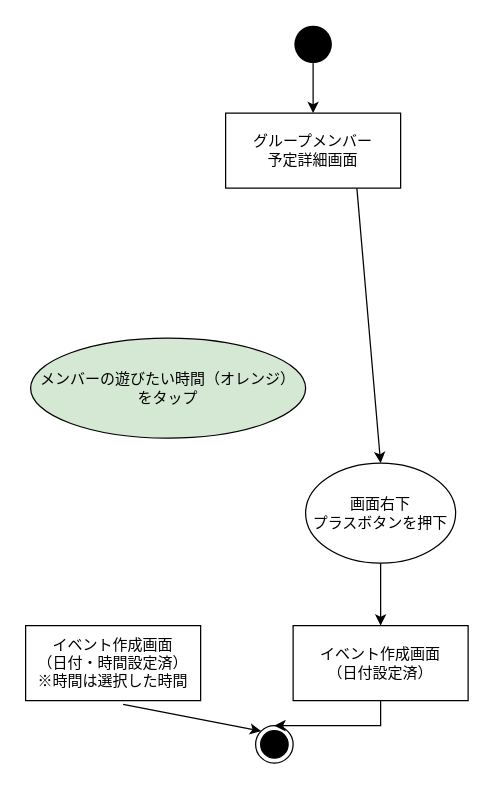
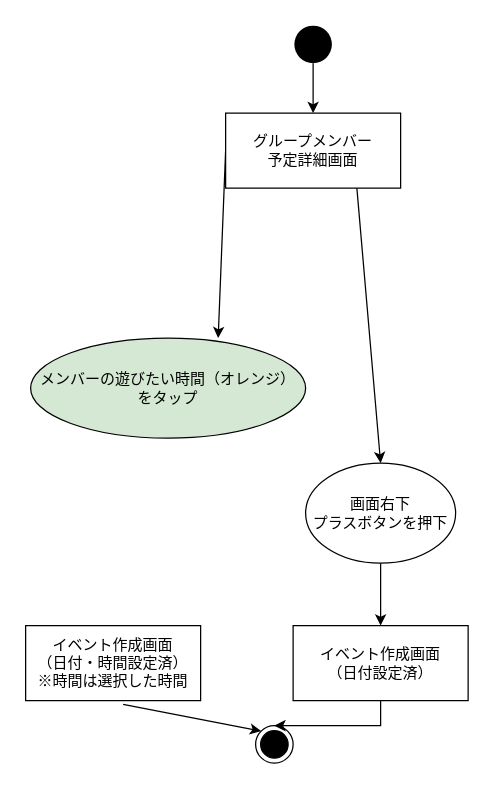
  <mxCell id="0" />
  <mxCell id="1" parent="0" />
  <mxCell id="2" value="画面右下&lt;br&gt;プラスボタンを押下" style="ellipse;whiteSpace=wrap;html=1;" parent="1" vertex="1"><mxGeometry x="244" y="370" width="120" height="80" as="geometry" /></mxCell>
  <mxCell id="3" value="メンバーの遊びたい時間（オレンジ）&lt;br&gt;をタップ" style="ellipse;whiteSpace=wrap;html=1;fillColor=#d5e8d4;" parent="1" vertex="1"><mxGeometry x="24" y="270" width="220" height="80" as="geometry" /></mxCell>
+ <mxCell id="4" value="" style="endArrow=classic;html=1;entryX=0.682;entryY=0;entryDx=0;entryDy=0;entryPerimeter=0;exitX=0;exitY=0.5;exitDx=0;exitDy=0;" parent="1" source="6" target="3" edge="1"><mxGeometry width="50" height="50" relative="1" as="geometry"><mxPoint x="190" y="150" as="sourcePoint" /><mxPoint x="290" y="320" as="targetPoint" /></mxGeometry></mxCell>
  <mxCell id="5" value="" style="endArrow=classic;html=1;exitX=0.75;exitY=1;exitDx=0;exitDy=0;entryX=0.5;entryY=0;entryDx=0;entryDy=0;" parent="1" source="6" target="2" edge="1"><mxGeometry width="50" height="50" relative="1" as="geometry"><mxPoint x="270" y="190" as="sourcePoint" /><mxPoint x="199.04" y="215.04" as="targetPoint" /></mxGeometry></mxCell>
  <mxCell id="6" value="&lt;span&gt;グループメンバー&lt;/span&gt;&lt;br&gt;&lt;span&gt;予定詳細画面&lt;br&gt;&lt;/span&gt;" style="rounded=0;whiteSpace=wrap;html=1;" parent="1" vertex="1"><mxGeometry x="180" y="90" width="140" height="60" as="geometry" /></mxCell>
  <mxCell id="7" value="イベント作成画面&lt;br&gt;（日付・時間設定済）&lt;br&gt;※時間は選択した時間" style="rounded=0;whiteSpace=wrap;html=1;" parent="1" vertex="1"><mxGeometry x="20" y="500" width="140" height="60" as="geometry" /></mxCell>
  <mxCell id="8" value="" style="edgeStyle=orthogonalEdgeStyle;rounded=0;orthogonalLoop=1;jettySize=auto;html=1;" parent="1" source="9" target="11" edge="1"><mxGeometry relative="1" as="geometry" /></mxCell>
  <mxCell id="9" value="イベント作成画面&lt;br&gt;（日付設定済）" style="rounded=0;whiteSpace=wrap;html=1;" parent="1" vertex="1"><mxGeometry x="234" y="500" width="140" height="60" as="geometry" /></mxCell>
  <mxCell id="10" value="" style="endArrow=classic;html=1;exitX=0.5;exitY=1;exitDx=0;exitDy=0;entryX=0.5;entryY=0;entryDx=0;entryDy=0;" parent="1" source="2" target="9" edge="1"><mxGeometry width="50" height="50" relative="1" as="geometry"><mxPoint x="110" y="470" as="sourcePoint" /><mxPoint x="110" y="510" as="targetPoint" /></mxGeometry></mxCell>
  <mxCell id="11" value="" style="ellipse;html=1;shape=endState;fillColor=#000000;strokeColor=#000000;" parent="1" vertex="1"><mxGeometry x="204" y="580" width="30" height="30" as="geometry" /></mxCell>
  <mxCell id="12" value="" style="ellipse;fillColor=#000000;strokeColor=none;" parent="1" vertex="1"><mxGeometry x="235" y="20" width="30" height="30" as="geometry" /></mxCell>
  <mxCell id="13" value="" style="endArrow=classic;html=1;exitX=0.557;exitY=1.05;exitDx=0;exitDy=0;entryX=0;entryY=0;entryDx=0;entryDy=0;exitPerimeter=0;" parent="1" source="7" target="11" edge="1"><mxGeometry width="50" height="50" relative="1" as="geometry"><mxPoint x="110" y="470" as="sourcePoint" /><mxPoint x="110" y="510" as="targetPoint" /></mxGeometry></mxCell>
  <mxCell id="14" value="" style="endArrow=classic;html=1;exitX=0.5;exitY=1;exitDx=0;exitDy=0;entryX=0.5;entryY=0;entryDx=0;entryDy=0;" parent="1" source="12" target="6" edge="1"><mxGeometry width="50" height="50" relative="1" as="geometry"><mxPoint x="459.5" y="460" as="sourcePoint" /><mxPoint x="459.5" y="500" as="targetPoint" /></mxGeometry></mxCell>
